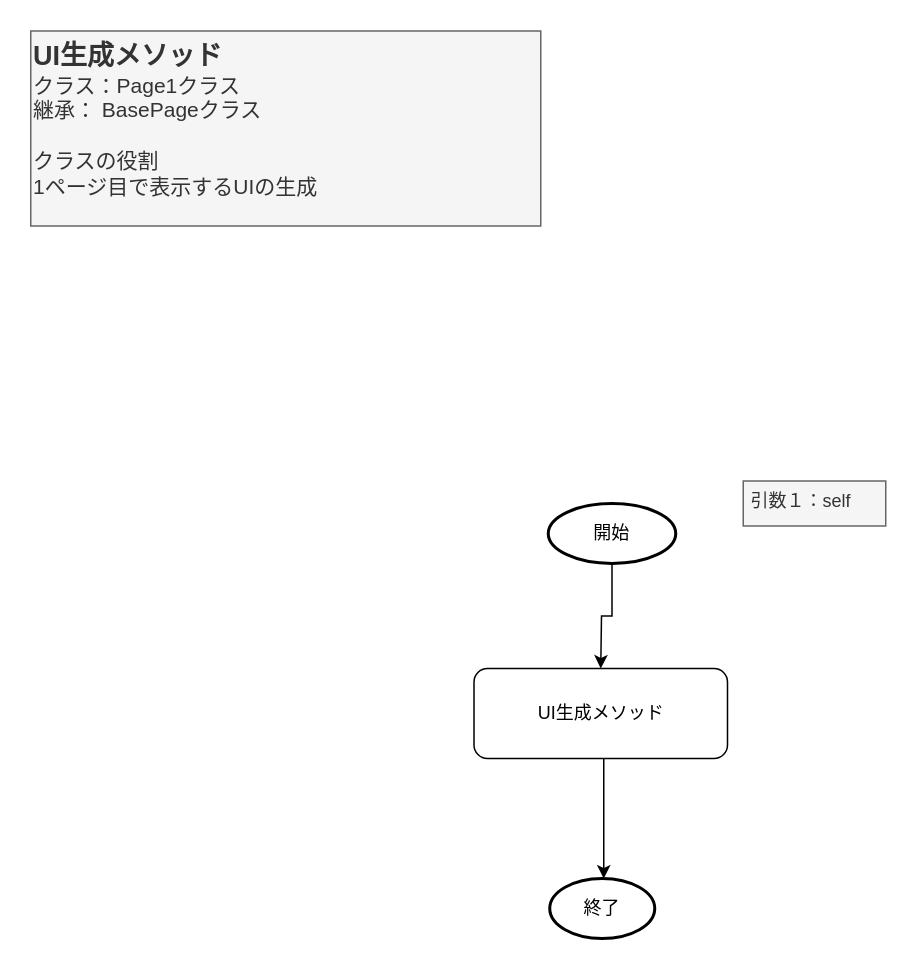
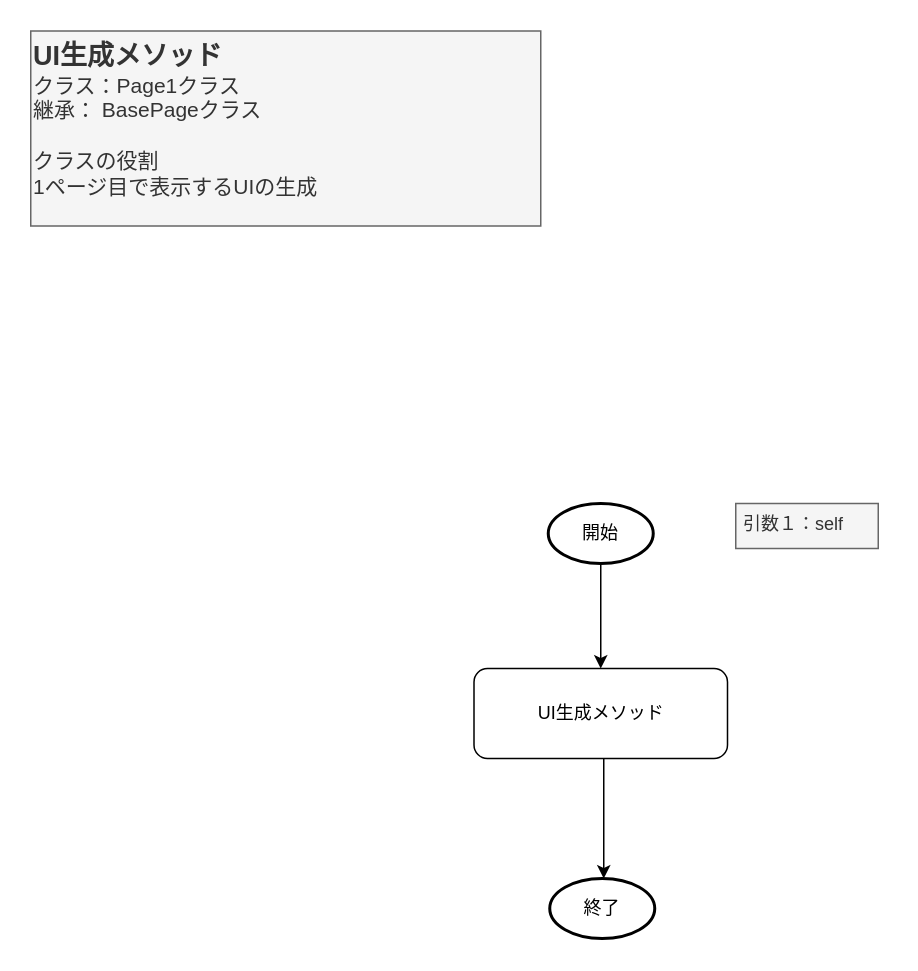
  <mxCell id="0" />
  <mxCell id="1" parent="0" />
  <mxCell id="2" value="" style="edgeStyle=orthogonalEdgeStyle;rounded=0;orthogonalLoop=1;jettySize=auto;html=1;" parent="1" source="3" edge="1"><mxGeometry relative="1" as="geometry"><mxPoint x="400" y="445" as="targetPoint" /></mxGeometry></mxCell>
- <mxCell id="3" value="開始" style="strokeWidth=2;html=1;shape=mxgraph.flowchart.start_1;whiteSpace=wrap;" parent="1" vertex="1"><mxGeometry x="365" y="335" width="85" height="40" as="geometry" /></mxCell>
+ <mxCell id="3" value="開始" style="strokeWidth=2;html=1;shape=mxgraph.flowchart.start_1;whiteSpace=wrap;" parent="1" vertex="1"><mxGeometry x="365" y="335" width="70" height="40" as="geometry" /></mxCell>
  <mxCell id="4" value="" style="edgeStyle=orthogonalEdgeStyle;rounded=0;orthogonalLoop=1;jettySize=auto;html=1;" parent="1" edge="1"><mxGeometry relative="1" as="geometry"><mxPoint x="402" y="505" as="sourcePoint" /><mxPoint x="402" y="585" as="targetPoint" /><Array as="points"><mxPoint x="402" y="545" /><mxPoint x="402" y="545" /></Array></mxGeometry></mxCell>
  <mxCell id="5" value="終了" style="strokeWidth=2;html=1;shape=mxgraph.flowchart.start_1;whiteSpace=wrap;" parent="1" vertex="1"><mxGeometry x="366" y="585" width="70" height="40" as="geometry" /></mxCell>
- <mxCell id="6" value="&amp;nbsp;引数１：self" style="text;html=1;align=left;verticalAlign=top;whiteSpace=wrap;rounded=0;fillColor=#f5f5f5;fontColor=#333333;strokeColor=#666666;" parent="1" vertex="1"><mxGeometry x="495" y="320" width="95" height="30" as="geometry" /></mxCell>
+ <mxCell id="6" value="&amp;nbsp;引数１：self" style="text;html=1;align=left;verticalAlign=top;whiteSpace=wrap;rounded=0;fillColor=#f5f5f5;fontColor=#333333;strokeColor=#666666;" parent="1" vertex="1"><mxGeometry x="490" y="335" width="95" height="30" as="geometry" /></mxCell>
  <mxCell id="7" value="UI生成メソッド" style="rounded=1;whiteSpace=wrap;html=1;" parent="1" vertex="1"><mxGeometry x="315.5" y="445" width="169" height="60" as="geometry" /></mxCell>
  <mxCell id="8" value="&lt;b style=&quot;&quot;&gt;&lt;font style=&quot;&quot;&gt;&lt;font style=&quot;font-size: 18px;&quot;&gt;UI生成メソッド&lt;/font&gt;&lt;/font&gt;&lt;/b&gt;&lt;div&gt;&lt;font style=&quot;font-size: 14px;&quot;&gt;クラス：Page1クラス&lt;/font&gt;&lt;/div&gt;&lt;div&gt;&lt;div style=&quot;font-size: 14px;&quot;&gt;&lt;font style=&quot;font-size: 14px;&quot;&gt;継承： BasePageクラス&lt;/font&gt;&lt;/div&gt;&lt;/div&gt;&lt;div style=&quot;font-size: 14px;&quot;&gt;&lt;font style=&quot;font-size: 14px;&quot;&gt;&lt;br&gt;&lt;/font&gt;&lt;/div&gt;&lt;div style=&quot;font-size: 14px;&quot;&gt;&lt;font style=&quot;font-size: 14px;&quot;&gt;クラスの役割&lt;/font&gt;&lt;/div&gt;&lt;div style=&quot;font-size: 14px;&quot;&gt;1ページ目で表示するUIの生成&lt;/div&gt;&lt;div style=&quot;font-size: 14px;&quot;&gt;&lt;br&gt;&lt;/div&gt;" style="text;html=1;align=left;verticalAlign=top;whiteSpace=wrap;rounded=0;fillColor=#f5f5f5;fontColor=#333333;strokeColor=#666666;" parent="1" vertex="1"><mxGeometry x="20" y="20" width="340" height="130" as="geometry" /></mxCell>
